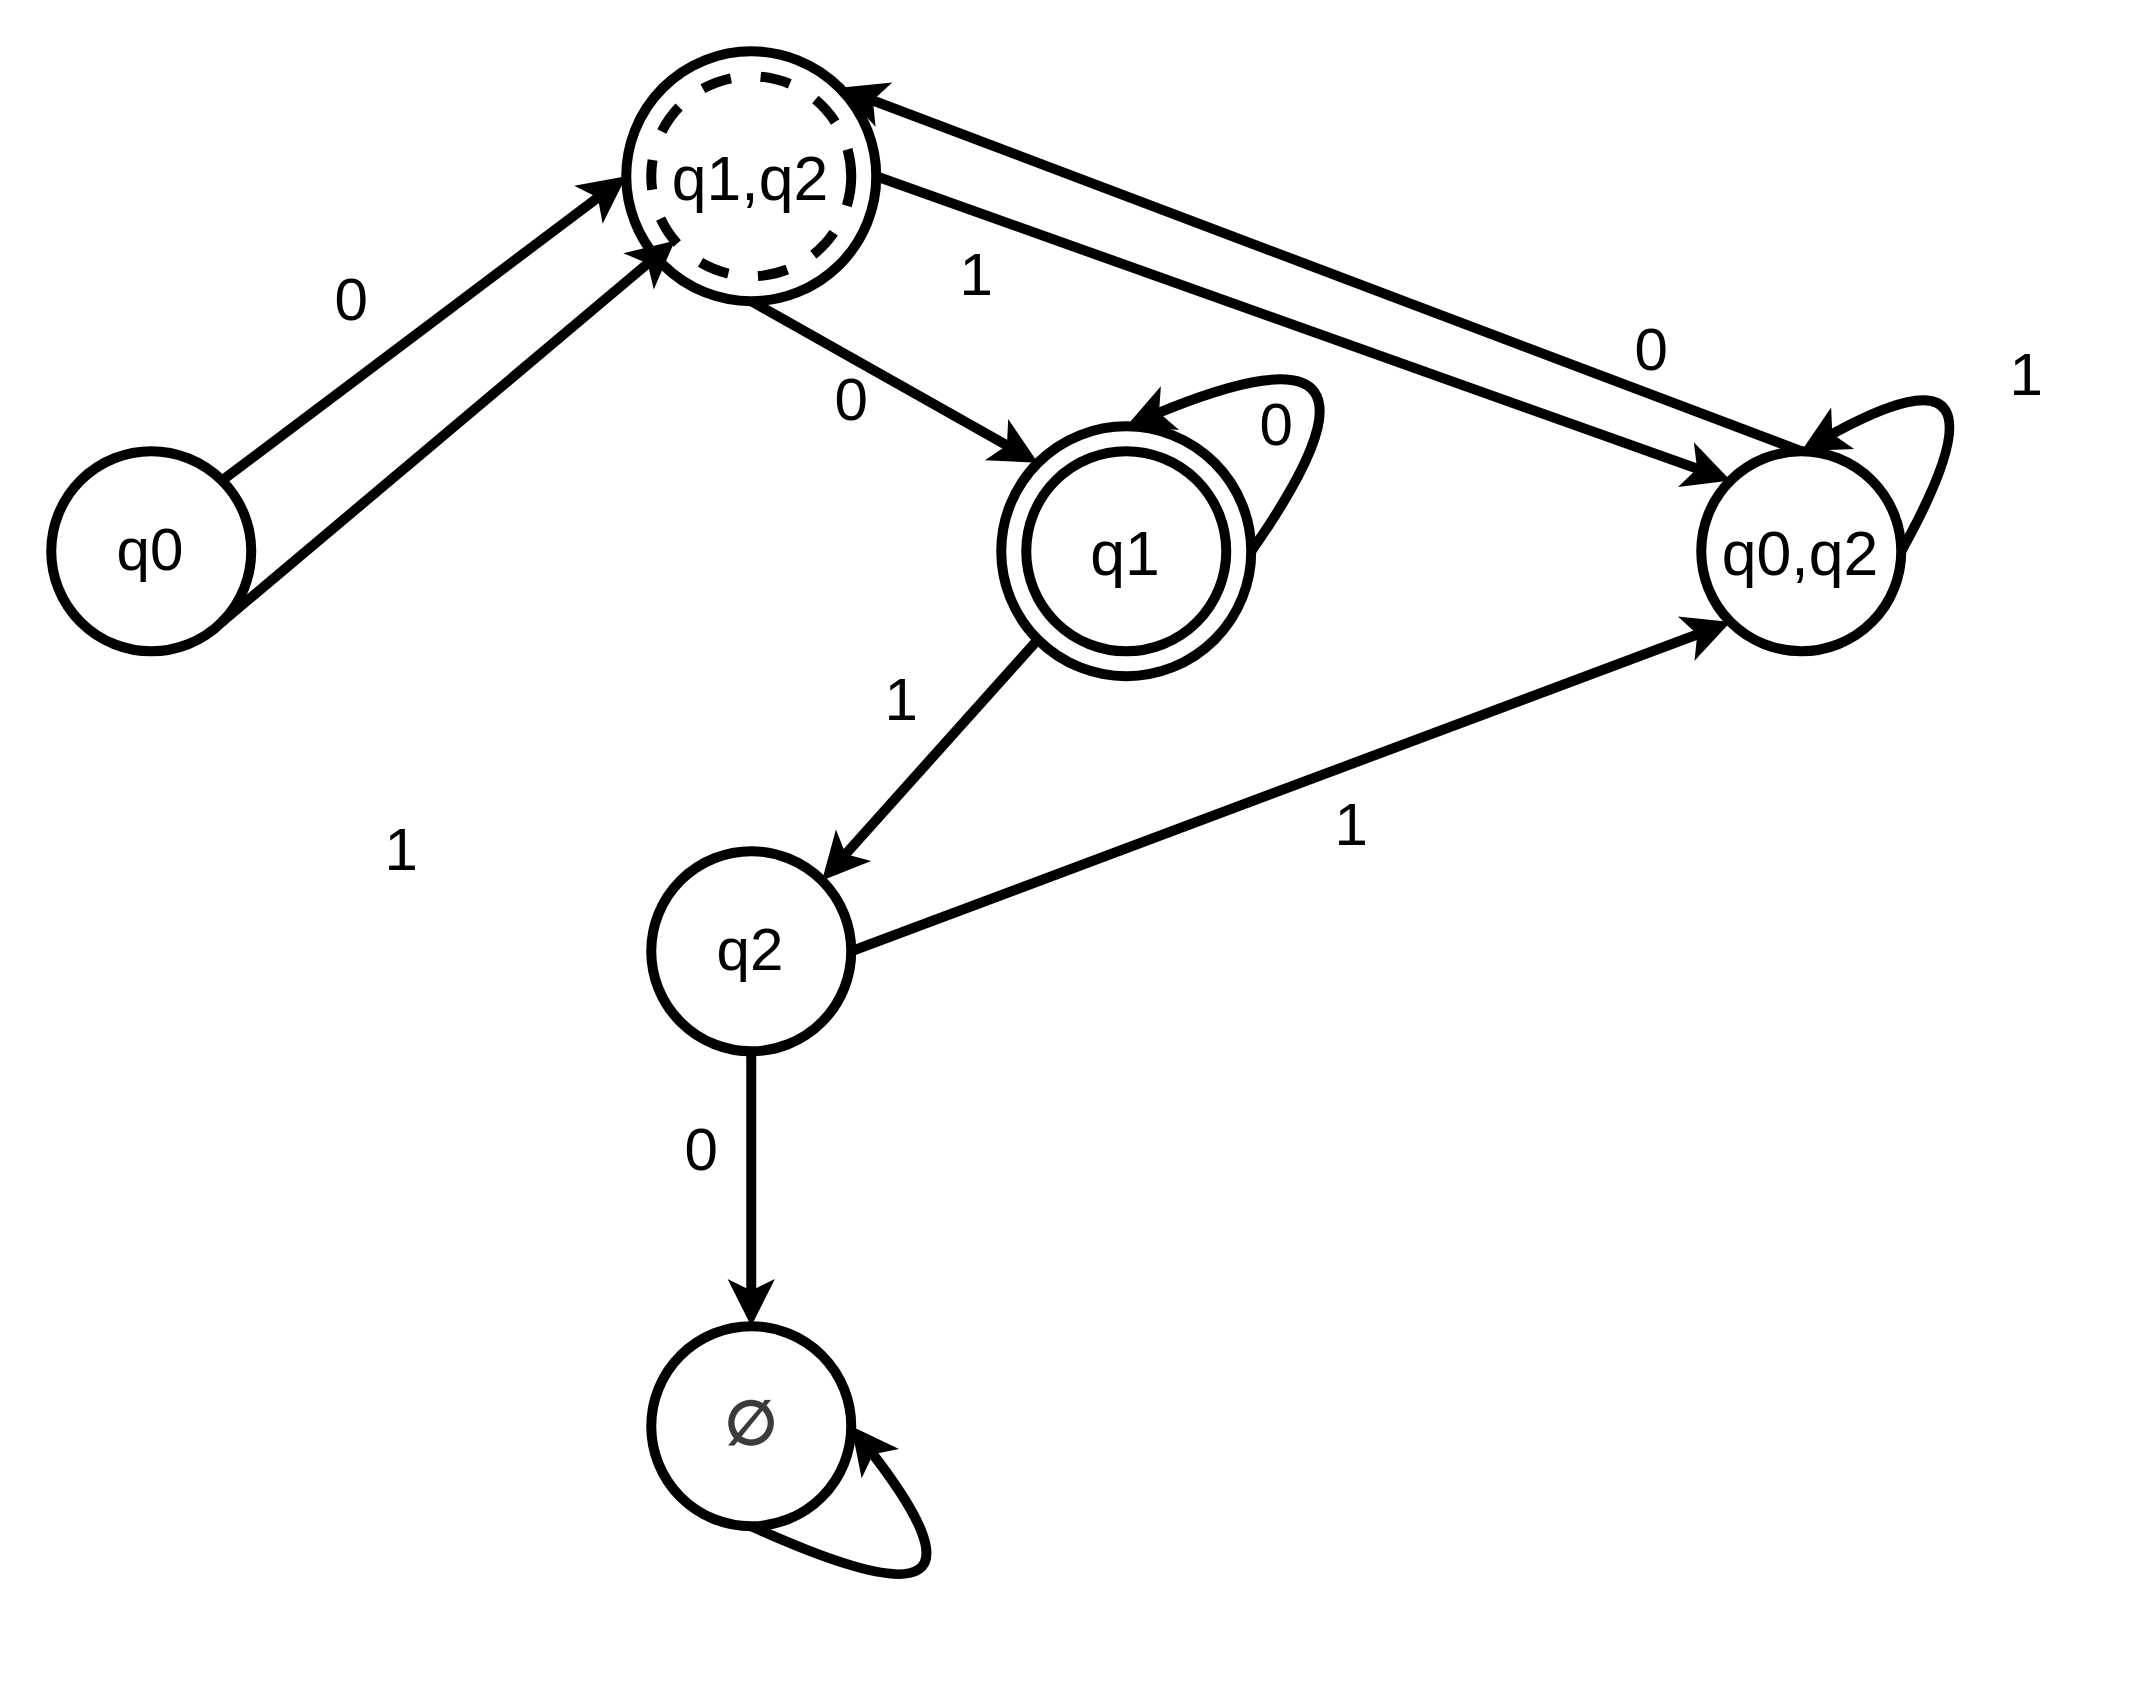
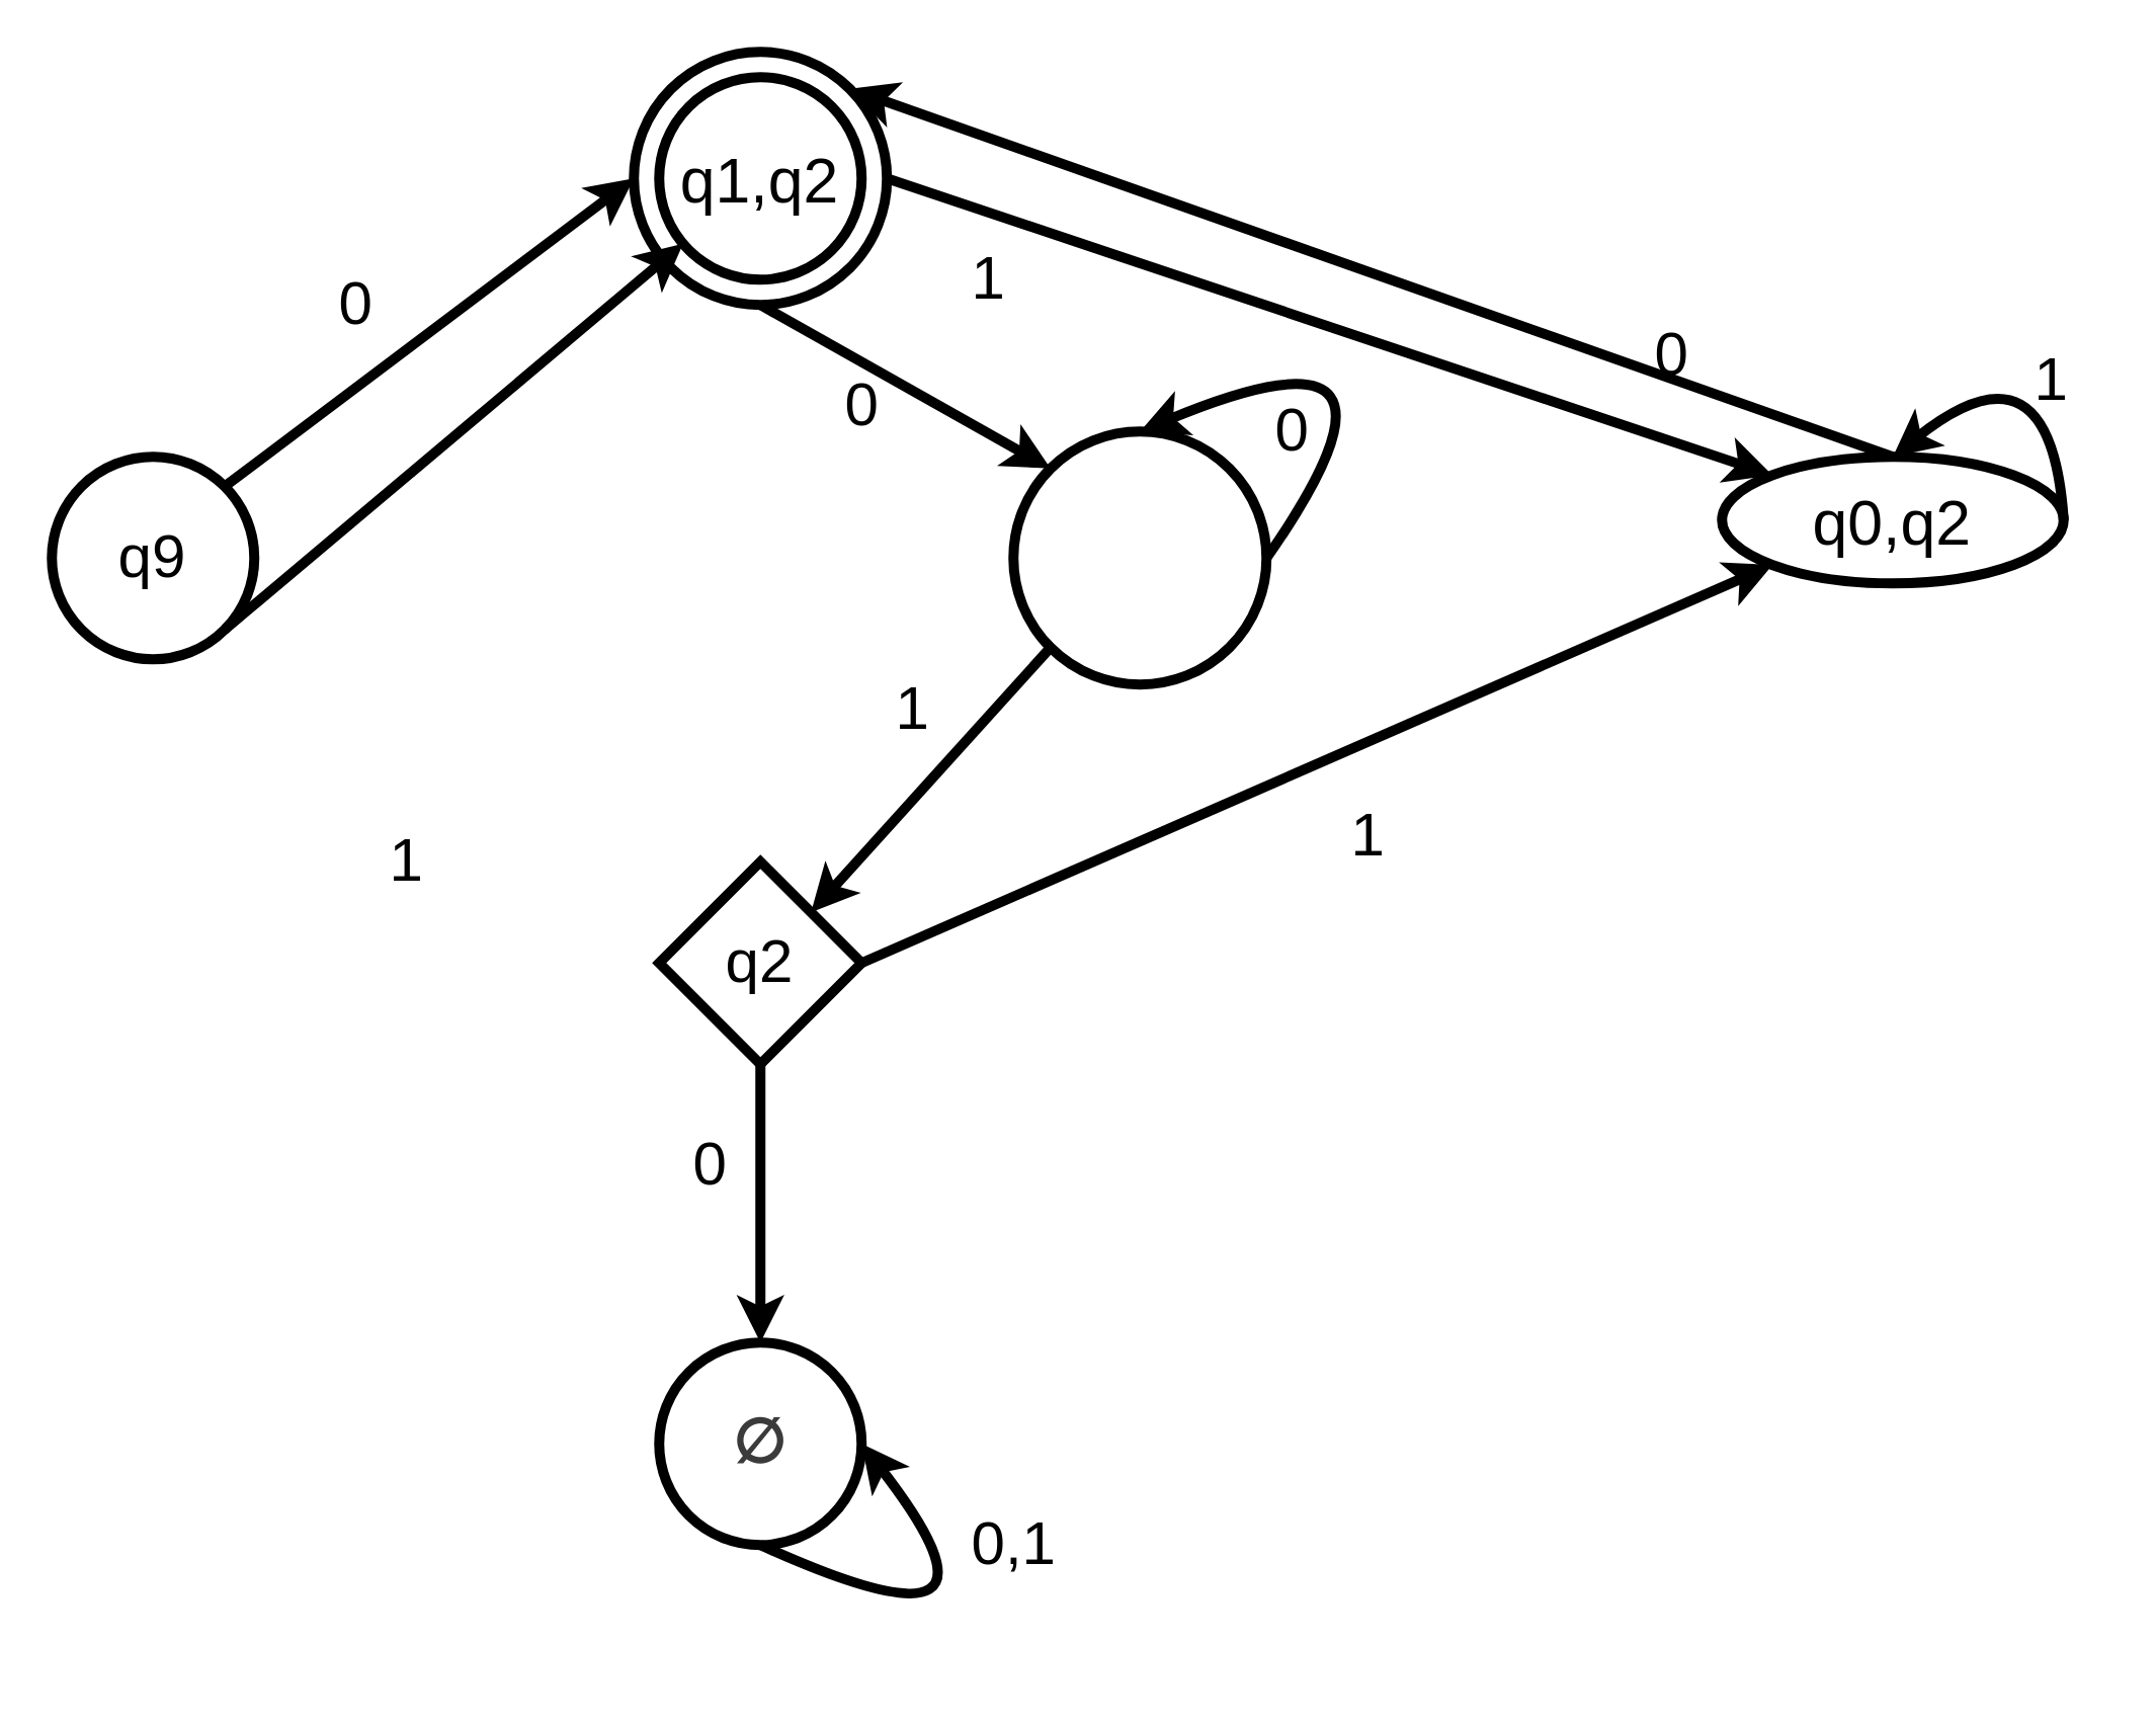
  <mxCell id="0" />
  <mxCell id="1" parent="0" />
- <mxCell id="2" value="&lt;font style=&quot;font-size: 24px;&quot;&gt;q0&lt;/font&gt;" style="ellipse;whiteSpace=wrap;html=1;strokeWidth=4;" parent="1" vertex="1"><mxGeometry x="20" y="180" width="80" height="80" as="geometry" /></mxCell>
+ <mxCell id="2" value="&lt;font style=&quot;font-size: 24px;&quot;&gt;q9&lt;/font&gt;" style="ellipse;whiteSpace=wrap;html=1;strokeWidth=4;" parent="1" vertex="1"><mxGeometry x="20" y="180" width="80" height="80" as="geometry" /></mxCell>
  <mxCell id="3" value="" style="ellipse;whiteSpace=wrap;html=1;strokeWidth=4;" vertex="1" parent="1"><mxGeometry x="250" y="20" width="100" height="100" as="geometry" /></mxCell>
- <mxCell id="4" value="&lt;font style=&quot;font-size: 24px;&quot;&gt;q2&lt;/font&gt;" style="ellipse;whiteSpace=wrap;html=1;strokeWidth=4;" vertex="1" parent="1"><mxGeometry x="260" y="340" width="80" height="80" as="geometry" /></mxCell>
+ <mxCell id="4" value="&lt;font style=&quot;font-size: 24px;&quot;&gt;q2&lt;/font&gt;" style="rhombus;whiteSpace=wrap;html=1;strokeWidth=4;" vertex="1" parent="1"><mxGeometry x="260" y="340" width="80" height="80" as="geometry" /></mxCell>
  <mxCell id="5" value="" style="endArrow=classic;html=1;fontSize=39;exitX=1;exitY=0;exitDx=0;exitDy=0;entryX=0;entryY=0.5;entryDx=0;entryDy=0;endSize=6;strokeWidth=4;" edge="1" parent="1" source="2" target="3"><mxGeometry width="50" height="50" relative="1" as="geometry"><mxPoint x="360" y="260" as="sourcePoint" /><mxPoint x="410" y="210" as="targetPoint" /></mxGeometry></mxCell>
  <mxCell id="6" value="" style="endArrow=classic;html=1;fontSize=39;exitX=1;exitY=1;exitDx=0;exitDy=0;endSize=6;strokeWidth=4;" edge="1" parent="1" source="2" target="7"><mxGeometry width="50" height="50" relative="1" as="geometry"><mxPoint x="98.284" y="201.716" as="sourcePoint" /><mxPoint x="270" y="70" as="targetPoint" /></mxGeometry></mxCell>
- <mxCell id="7" value="&lt;font style=&quot;font-size: 25px;&quot;&gt;q1,q2&lt;/font&gt;" style="ellipse;whiteSpace=wrap;html=1;strokeWidth=4;dashed=1;" vertex="1" parent="1"><mxGeometry x="260" y="30" width="80" height="80" as="geometry" /></mxCell>
+ <mxCell id="7" value="&lt;font style=&quot;font-size: 25px;&quot;&gt;q1,q2&lt;/font&gt;" style="ellipse;whiteSpace=wrap;html=1;strokeWidth=4;" vertex="1" parent="1"><mxGeometry x="260" y="30" width="80" height="80" as="geometry" /></mxCell>
  <mxCell id="8" value="" style="ellipse;whiteSpace=wrap;html=1;strokeWidth=4;" vertex="1" parent="1"><mxGeometry x="400" y="170" width="100" height="100" as="geometry" /></mxCell>
- <mxCell id="9" value="&lt;font style=&quot;font-size: 25px;&quot;&gt;q1&lt;/font&gt;" style="ellipse;whiteSpace=wrap;html=1;strokeWidth=4;" vertex="1" parent="1"><mxGeometry x="410" y="180" width="80" height="80" as="geometry" /></mxCell>
- <mxCell id="10" value="&lt;font style=&quot;font-size: 25px;&quot;&gt;q0,q2&lt;/font&gt;" style="ellipse;whiteSpace=wrap;html=1;strokeWidth=4;" vertex="1" parent="1"><mxGeometry x="680" y="180" width="80" height="80" as="geometry" /></mxCell>
+ <mxCell id="10" value="&lt;font style=&quot;font-size: 25px;&quot;&gt;q0,q2&lt;/font&gt;" style="ellipse;whiteSpace=wrap;html=1;strokeWidth=4;" vertex="1" parent="1"><mxGeometry x="680" y="180" width="135" height="50" as="geometry" /></mxCell>
  <mxCell id="11" value="&lt;span style=&quot;color: rgb(59, 59, 59); font-family: KaTeX_AMS; text-align: left;&quot;&gt;&lt;font style=&quot;font-size: 24px;&quot;&gt;&lt;b&gt;∅&lt;/b&gt;&lt;/font&gt;&lt;/span&gt;" style="ellipse;whiteSpace=wrap;html=1;strokeWidth=4;" vertex="1" parent="1"><mxGeometry x="260" y="530" width="80" height="80" as="geometry" /></mxCell>
  <mxCell id="12" value="" style="endArrow=classic;html=1;fontSize=39;exitX=0.5;exitY=1;exitDx=0;exitDy=0;entryX=0.5;entryY=0;entryDx=0;entryDy=0;endSize=6;strokeWidth=4;" edge="1" parent="1" source="4" target="11"><mxGeometry width="50" height="50" relative="1" as="geometry"><mxPoint x="98.284" y="258.284" as="sourcePoint" /><mxPoint x="270" y="390" as="targetPoint" /></mxGeometry></mxCell>
  <mxCell id="13" value="" style="endArrow=classic;html=1;fontSize=39;exitX=0;exitY=1;exitDx=0;exitDy=0;entryX=1;entryY=0;entryDx=0;entryDy=0;endSize=6;strokeWidth=4;" edge="1" parent="1" source="8" target="4"><mxGeometry width="50" height="50" relative="1" as="geometry"><mxPoint x="98.284" y="258.284" as="sourcePoint" /><mxPoint x="270" y="390" as="targetPoint" /></mxGeometry></mxCell>
  <mxCell id="14" value="" style="endArrow=classic;html=1;fontSize=39;exitX=0.5;exitY=1;exitDx=0;exitDy=0;entryX=0;entryY=0;entryDx=0;entryDy=0;endSize=6;strokeWidth=4;" edge="1" parent="1" source="3" target="8"><mxGeometry width="50" height="50" relative="1" as="geometry"><mxPoint x="98.284" y="201.716" as="sourcePoint" /><mxPoint x="260" y="80" as="targetPoint" /></mxGeometry></mxCell>
  <mxCell id="15" value="" style="endArrow=classic;html=1;fontSize=39;exitX=1;exitY=0.5;exitDx=0;exitDy=0;entryX=0.5;entryY=0;entryDx=0;entryDy=0;endSize=6;strokeWidth=4;edgeStyle=orthogonalEdgeStyle;curved=1;" edge="1" parent="1" source="8" target="8"><mxGeometry width="50" height="50" relative="1" as="geometry"><mxPoint x="310" y="130" as="sourcePoint" /><mxPoint x="424.645" y="194.645" as="targetPoint" /><Array as="points"><mxPoint x="570" y="120" /></Array></mxGeometry></mxCell>
  <mxCell id="16" value="" style="endArrow=classic;html=1;fontSize=39;exitX=1;exitY=0.5;exitDx=0;exitDy=0;entryX=0;entryY=1;entryDx=0;entryDy=0;endSize=6;strokeWidth=4;" edge="1" parent="1" source="4" target="10"><mxGeometry width="50" height="50" relative="1" as="geometry"><mxPoint x="424.645" y="265.355" as="sourcePoint" /><mxPoint x="338.284" y="361.716" as="targetPoint" /></mxGeometry></mxCell>
  <mxCell id="17" value="" style="endArrow=classic;html=1;fontSize=39;exitX=1;exitY=0.5;exitDx=0;exitDy=0;entryX=0;entryY=0;entryDx=0;entryDy=0;endSize=6;strokeWidth=4;" edge="1" parent="1" source="3" target="10"><mxGeometry width="50" height="50" relative="1" as="geometry"><mxPoint x="310" y="130" as="sourcePoint" /><mxPoint x="424.645" y="194.645" as="targetPoint" /></mxGeometry></mxCell>
  <mxCell id="18" value="" style="endArrow=classic;html=1;fontSize=39;exitX=0.5;exitY=0;exitDx=0;exitDy=0;entryX=1;entryY=0;entryDx=0;entryDy=0;endSize=6;strokeWidth=4;" edge="1" parent="1" source="10" target="3"><mxGeometry width="50" height="50" relative="1" as="geometry"><mxPoint x="360" y="80" as="sourcePoint" /><mxPoint x="701.716" y="201.716" as="targetPoint" /></mxGeometry></mxCell>
  <mxCell id="19" value="" style="endArrow=classic;html=1;fontSize=39;exitX=1;exitY=0.5;exitDx=0;exitDy=0;entryX=0.5;entryY=0;entryDx=0;entryDy=0;endSize=6;strokeWidth=4;edgeStyle=orthogonalEdgeStyle;curved=1;" edge="1" parent="1" source="10" target="10"><mxGeometry width="50" height="50" relative="1" as="geometry"><mxPoint x="510" y="230" as="sourcePoint" /><mxPoint x="460" y="180" as="targetPoint" /><Array as="points"><mxPoint x="810" y="130" /></Array></mxGeometry></mxCell>
  <mxCell id="20" value="" style="endArrow=classic;html=1;fontSize=39;exitX=0.5;exitY=1;exitDx=0;exitDy=0;entryX=1;entryY=0.5;entryDx=0;entryDy=0;endSize=6;strokeWidth=4;edgeStyle=orthogonalEdgeStyle;curved=1;" edge="1" parent="1" source="11" target="11"><mxGeometry width="50" height="50" relative="1" as="geometry"><mxPoint x="310" y="430" as="sourcePoint" /><mxPoint x="310" y="540" as="targetPoint" /><Array as="points"><mxPoint x="410" y="660" /></Array></mxGeometry></mxCell>
  <mxCell id="21" value="0" style="text;html=1;align=center;verticalAlign=middle;resizable=0;points=[];autosize=1;strokeColor=none;fillColor=none;fontSize=24;" vertex="1" parent="1"><mxGeometry x="120" y="100" width="40" height="40" as="geometry" /></mxCell>
  <mxCell id="22" value="1" style="text;html=1;align=center;verticalAlign=middle;resizable=0;points=[];autosize=1;strokeColor=none;fillColor=none;fontSize=24;" vertex="1" parent="1"><mxGeometry x="140" y="320" width="40" height="40" as="geometry" /></mxCell>
  <mxCell id="23" value="0" style="text;html=1;align=center;verticalAlign=middle;resizable=0;points=[];autosize=1;strokeColor=none;fillColor=none;fontSize=24;" vertex="1" parent="1"><mxGeometry x="320" y="140" width="40" height="40" as="geometry" /></mxCell>
  <mxCell id="24" value="0" style="text;html=1;align=center;verticalAlign=middle;resizable=0;points=[];autosize=1;strokeColor=none;fillColor=none;fontSize=24;" vertex="1" parent="1"><mxGeometry x="490" y="150" width="40" height="40" as="geometry" /></mxCell>
  <mxCell id="25" value="0" style="text;html=1;align=center;verticalAlign=middle;resizable=0;points=[];autosize=1;strokeColor=none;fillColor=none;fontSize=24;" vertex="1" parent="1"><mxGeometry x="640" y="120" width="40" height="40" as="geometry" /></mxCell>
  <mxCell id="26" value="1" style="text;html=1;align=center;verticalAlign=middle;resizable=0;points=[];autosize=1;strokeColor=none;fillColor=none;fontSize=24;" vertex="1" parent="1"><mxGeometry x="370" y="90" width="40" height="40" as="geometry" /></mxCell>
  <mxCell id="27" value="1" style="text;html=1;align=center;verticalAlign=middle;resizable=0;points=[];autosize=1;strokeColor=none;fillColor=none;fontSize=24;" vertex="1" parent="1"><mxGeometry x="520" y="310" width="40" height="40" as="geometry" /></mxCell>
  <mxCell id="28" value="1" style="text;html=1;align=center;verticalAlign=middle;resizable=0;points=[];autosize=1;strokeColor=none;fillColor=none;fontSize=24;" vertex="1" parent="1"><mxGeometry x="340" y="260" width="40" height="40" as="geometry" /></mxCell>
  <mxCell id="29" value="0" style="text;html=1;align=center;verticalAlign=middle;resizable=0;points=[];autosize=1;strokeColor=none;fillColor=none;fontSize=24;" vertex="1" parent="1"><mxGeometry x="260" y="440" width="40" height="40" as="geometry" /></mxCell>
+ <mxCell id="30" value="0,1" style="text;html=1;align=center;verticalAlign=middle;resizable=0;points=[];autosize=1;strokeColor=none;fillColor=none;fontSize=24;" vertex="1" parent="1"><mxGeometry x="370" y="590" width="60" height="40" as="geometry" /></mxCell>
  <mxCell id="31" value="1" style="text;html=1;align=center;verticalAlign=middle;resizable=0;points=[];autosize=1;strokeColor=none;fillColor=none;fontSize=24;" vertex="1" parent="1"><mxGeometry x="790" y="130" width="40" height="40" as="geometry" /></mxCell>
